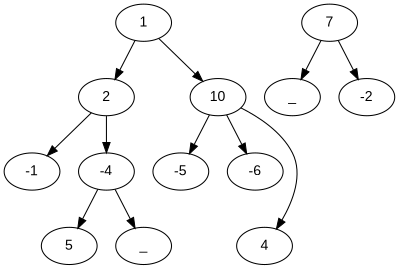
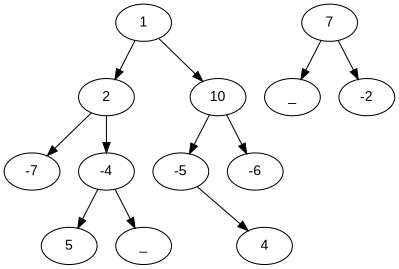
  strict digraph {
    fontname="Liberation Sans"
    node [fontname="Liberation Sans"]
    edge [fontname="Liberation Sans"]
    n1 [label=1]
    n2 [label=2]
    n3 [label=10]
-   n4 [label=-1]
+   n4 [label=-7]
    n5 [label=-4]
    n6 [label=-5]
    n7 [label=-6]
    n8 [label=5]
    n9 [label=_]
    n10 [label=4]
    n11 [label=7]
    n12 [label=_]
    n13 [label=-2]
    n1 -> n2
    n1 -> n3
    n2 -> n4
    n2 -> n5
    n3 -> n6
    n3 -> n7
    n5 -> n8
    n5 -> n9
-   n3 -> n10
+   n6 -> n10
    n11 -> n12
    n11 -> n13
  }
